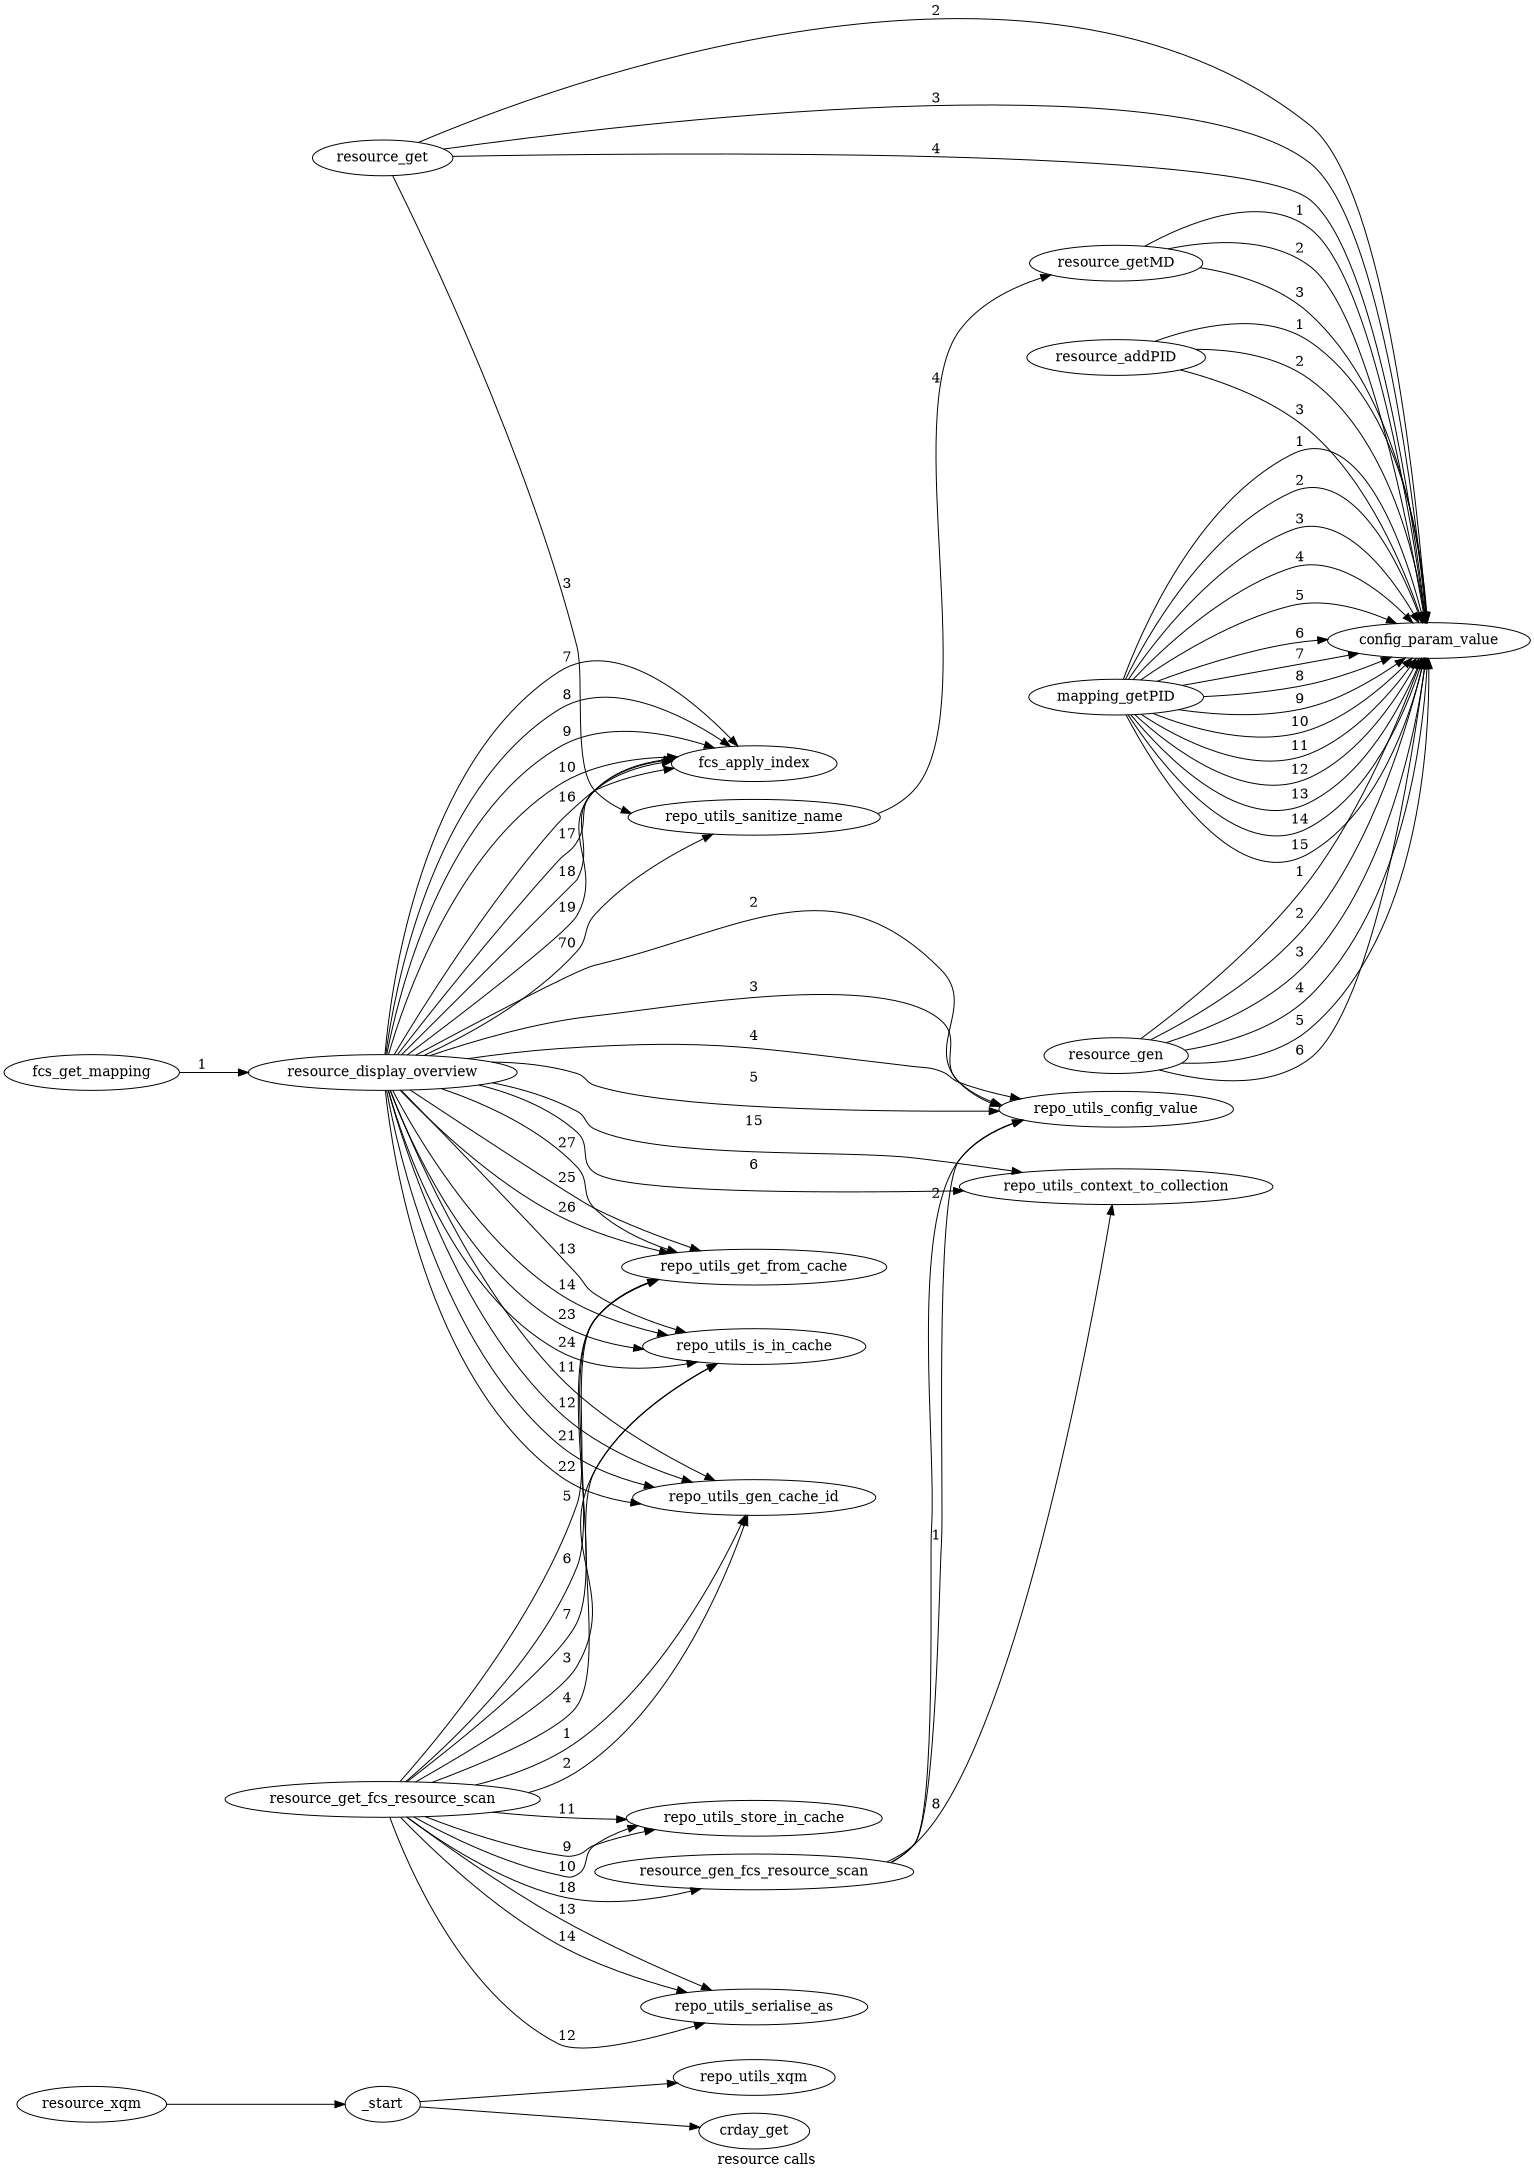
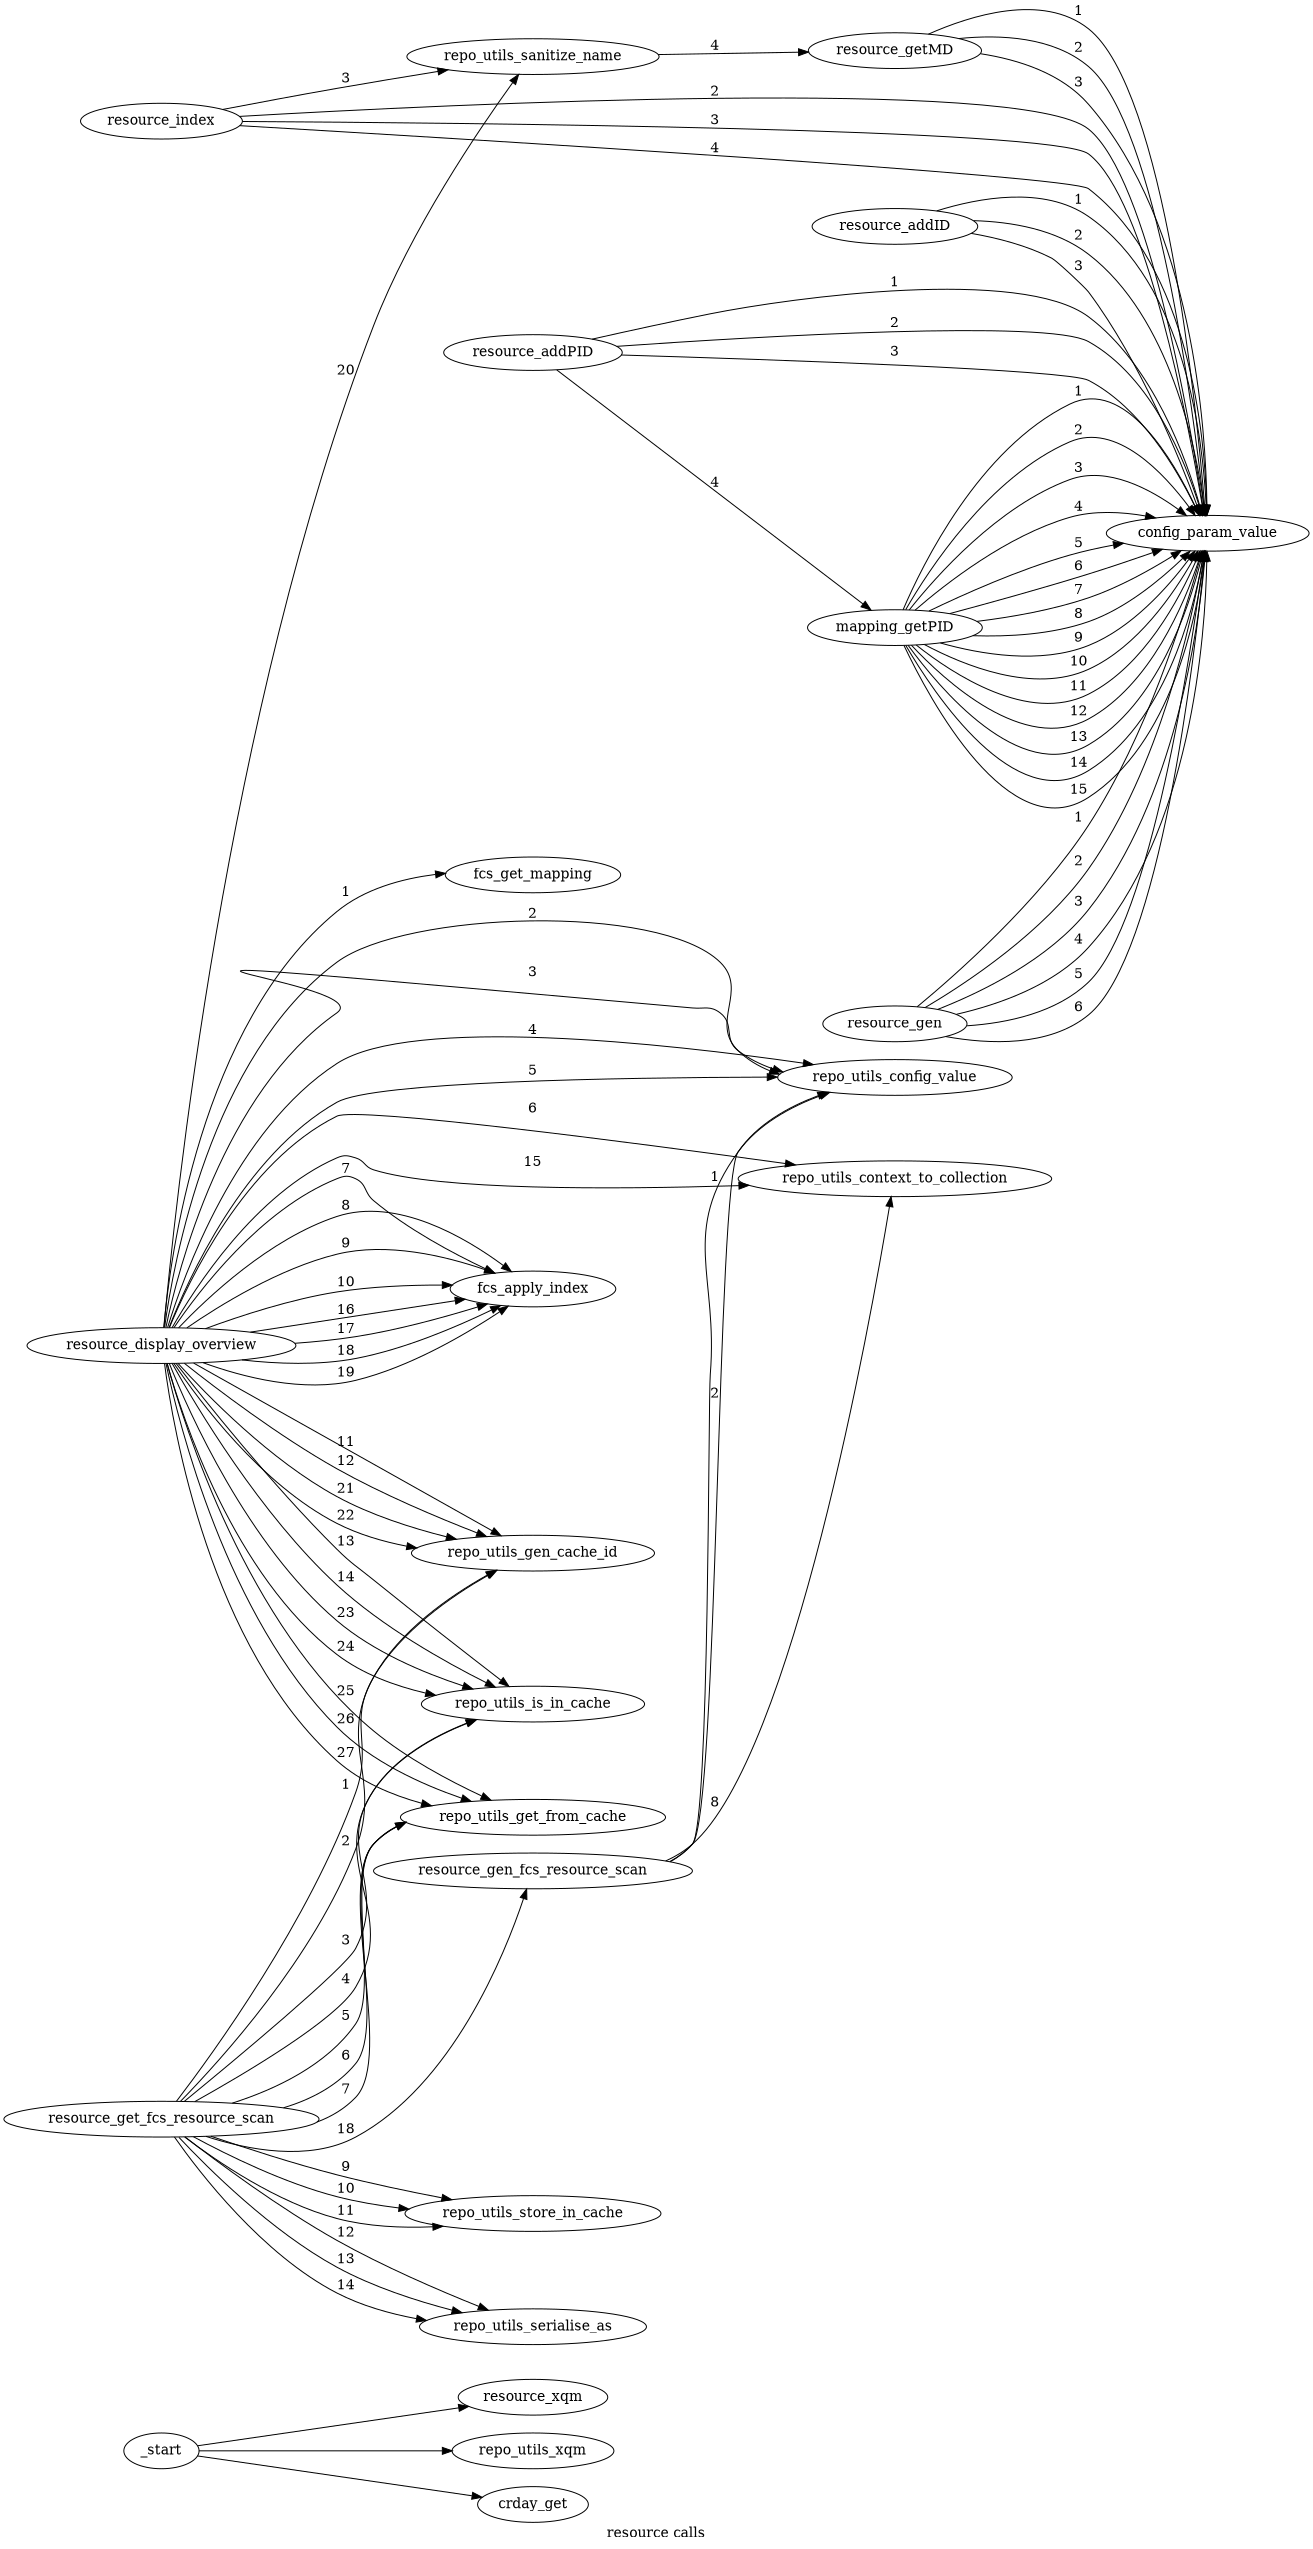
  digraph {
    label="resource calls"
    rankdir=LR
    n1 [label=resource_xqm]
    _start
    repo_utils_xqm
    n4 [label=crday_get]
-   resource_get
+   resource_get [label=resource_index]
    repo_utils_sanitize_name
    config_param_value
    resource_getMD
    resource_display_overview
    fcs_get_mapping
    repo_utils_config_value
    repo_utils_context_to_collection
    fcs_apply_index
    repo_utils_gen_cache_id
    repo_utils_is_in_cache
    repo_utils_get_from_cache
    resource_get_fcs_resource_scan
    resource_gen_fcs_resource_scan
    repo_utils_store_in_cache
    repo_utils_serialise_as
+   resource_addID
    resource_addPID
    n23 [label=mapping_getPID]
    n24 [label=resource_gen]
-   n1 -> _start
+   _start -> n1
    _start -> repo_utils_xqm
    _start -> n4
    resource_get -> repo_utils_sanitize_name [label=3]
    resource_get -> config_param_value [label=2]
    resource_get -> config_param_value [label=3]
    resource_get -> config_param_value [label=4]
    repo_utils_sanitize_name -> resource_getMD [label=4]
    resource_getMD -> config_param_value [label=1]
    resource_getMD -> config_param_value [label=2]
    resource_getMD -> config_param_value [label=3]
-   resource_display_overview -> repo_utils_sanitize_name [label=70]
-   fcs_get_mapping -> resource_display_overview [label=1]
+   resource_display_overview -> repo_utils_sanitize_name [label=20]
+   resource_display_overview -> fcs_get_mapping [label=1]
    resource_display_overview -> repo_utils_config_value [label=2]
    resource_display_overview -> repo_utils_config_value [label=3]
    resource_display_overview -> repo_utils_config_value [label=4]
    resource_display_overview -> repo_utils_config_value [label=5]
    resource_display_overview -> repo_utils_context_to_collection [label=6]
    resource_display_overview -> repo_utils_context_to_collection [label=15]
    resource_display_overview -> fcs_apply_index [label=7]
    resource_display_overview -> fcs_apply_index [label=8]
    resource_display_overview -> fcs_apply_index [label=9]
    resource_display_overview -> fcs_apply_index [label=10]
    resource_display_overview -> fcs_apply_index [label=16]
    resource_display_overview -> fcs_apply_index [label=17]
    resource_display_overview -> fcs_apply_index [label=18]
    resource_display_overview -> fcs_apply_index [label=19]
    resource_display_overview -> repo_utils_gen_cache_id [label=11]
    resource_display_overview -> repo_utils_gen_cache_id [label=12]
    resource_display_overview -> repo_utils_gen_cache_id [label=21]
    resource_display_overview -> repo_utils_gen_cache_id [label=22]
    resource_display_overview -> repo_utils_is_in_cache [label=13]
    resource_display_overview -> repo_utils_is_in_cache [label=14]
    resource_display_overview -> repo_utils_is_in_cache [label=23]
    resource_display_overview -> repo_utils_is_in_cache [label=24]
    resource_display_overview -> repo_utils_get_from_cache [label=25]
    resource_display_overview -> repo_utils_get_from_cache [label=26]
    resource_display_overview -> repo_utils_get_from_cache [label=27]
    resource_get_fcs_resource_scan -> repo_utils_gen_cache_id [label=1]
    resource_get_fcs_resource_scan -> repo_utils_gen_cache_id [label=2]
    resource_get_fcs_resource_scan -> repo_utils_is_in_cache [label=3]
    resource_get_fcs_resource_scan -> repo_utils_is_in_cache [label=4]
    resource_get_fcs_resource_scan -> repo_utils_get_from_cache [label=5]
    resource_get_fcs_resource_scan -> repo_utils_get_from_cache [label=6]
    resource_get_fcs_resource_scan -> repo_utils_get_from_cache [label=7]
    resource_get_fcs_resource_scan -> resource_gen_fcs_resource_scan [label=18]
    resource_get_fcs_resource_scan -> repo_utils_store_in_cache [label=9]
    resource_get_fcs_resource_scan -> repo_utils_store_in_cache [label=10]
    resource_get_fcs_resource_scan -> repo_utils_store_in_cache [label=11]
    resource_get_fcs_resource_scan -> repo_utils_serialise_as [label=12]
    resource_get_fcs_resource_scan -> repo_utils_serialise_as [label=13]
    resource_get_fcs_resource_scan -> repo_utils_serialise_as [label=14]
    resource_gen_fcs_resource_scan -> repo_utils_config_value [label=1]
    resource_gen_fcs_resource_scan -> repo_utils_config_value [label=2]
    resource_gen_fcs_resource_scan -> repo_utils_context_to_collection [label=8]
+   resource_addID -> config_param_value [label=1]
+   resource_addID -> config_param_value [label=2]
+   resource_addID -> config_param_value [label=3]
    resource_addPID -> config_param_value [label=1]
    resource_addPID -> config_param_value [label=2]
    resource_addPID -> config_param_value [label=3]
+   resource_addPID -> n23 [label=4]
    n23 -> config_param_value [label=1]
    n23 -> config_param_value [label=2]
    n23 -> config_param_value [label=3]
    n23 -> config_param_value [label=4]
    n23 -> config_param_value [label=5]
    n23 -> config_param_value [label=6]
    n23 -> config_param_value [label=7]
    n23 -> config_param_value [label=8]
    n23 -> config_param_value [label=9]
    n23 -> config_param_value [label=10]
    n23 -> config_param_value [label=11]
    n23 -> config_param_value [label=12]
    n23 -> config_param_value [label=13]
    n23 -> config_param_value [label=14]
    n23 -> config_param_value [label=15]
    n24 -> config_param_value [label=1]
    n24 -> config_param_value [label=2]
    n24 -> config_param_value [label=3]
    n24 -> config_param_value [label=4]
    n24 -> config_param_value [label=5]
    n24 -> config_param_value [label=6]
  }
